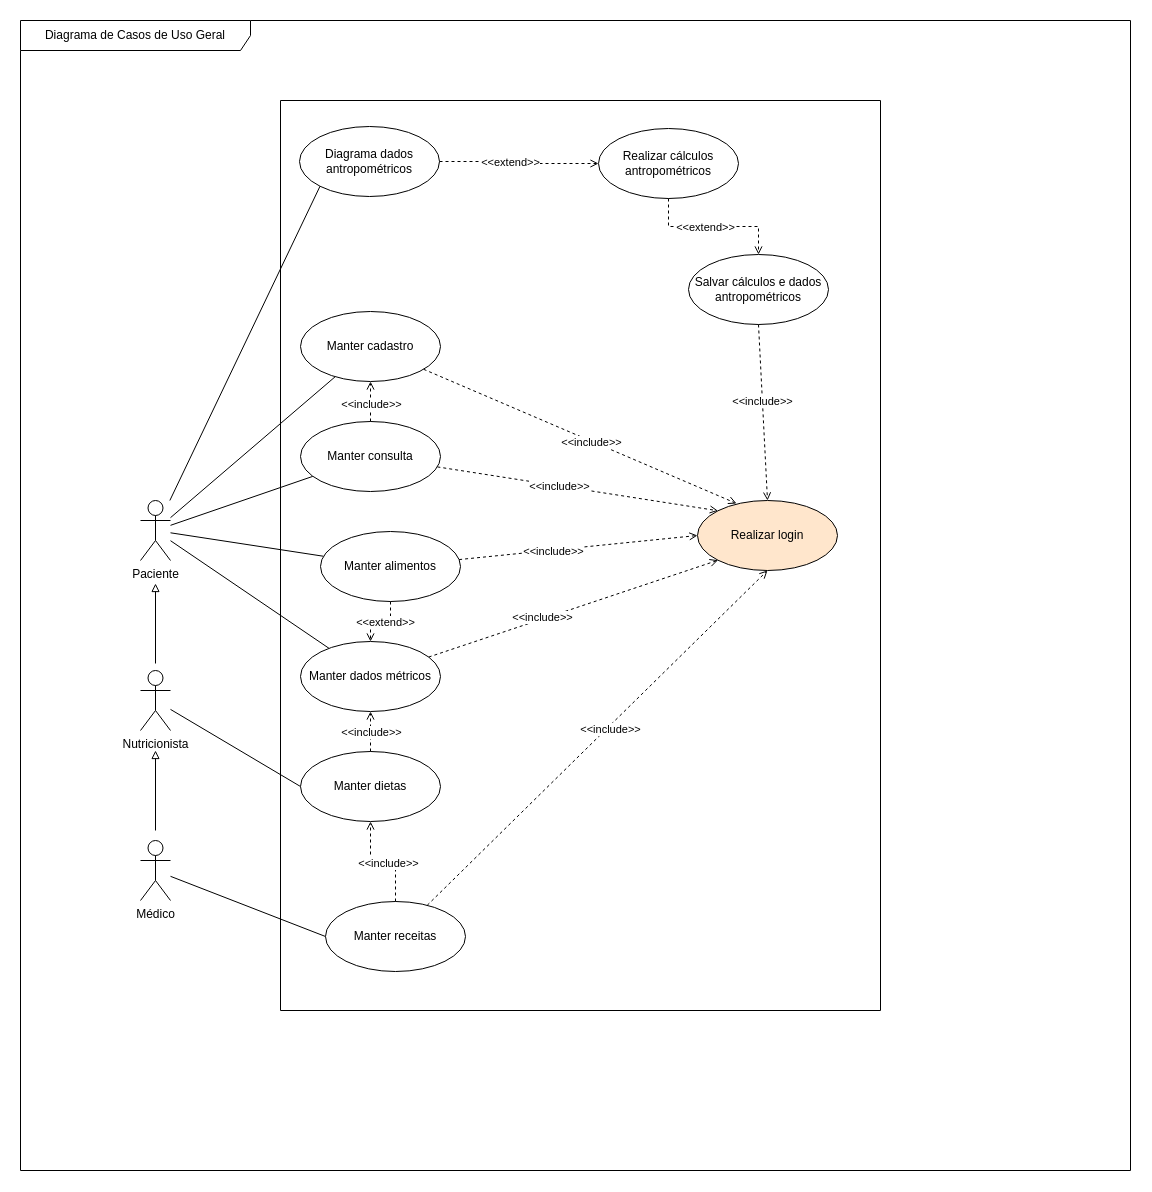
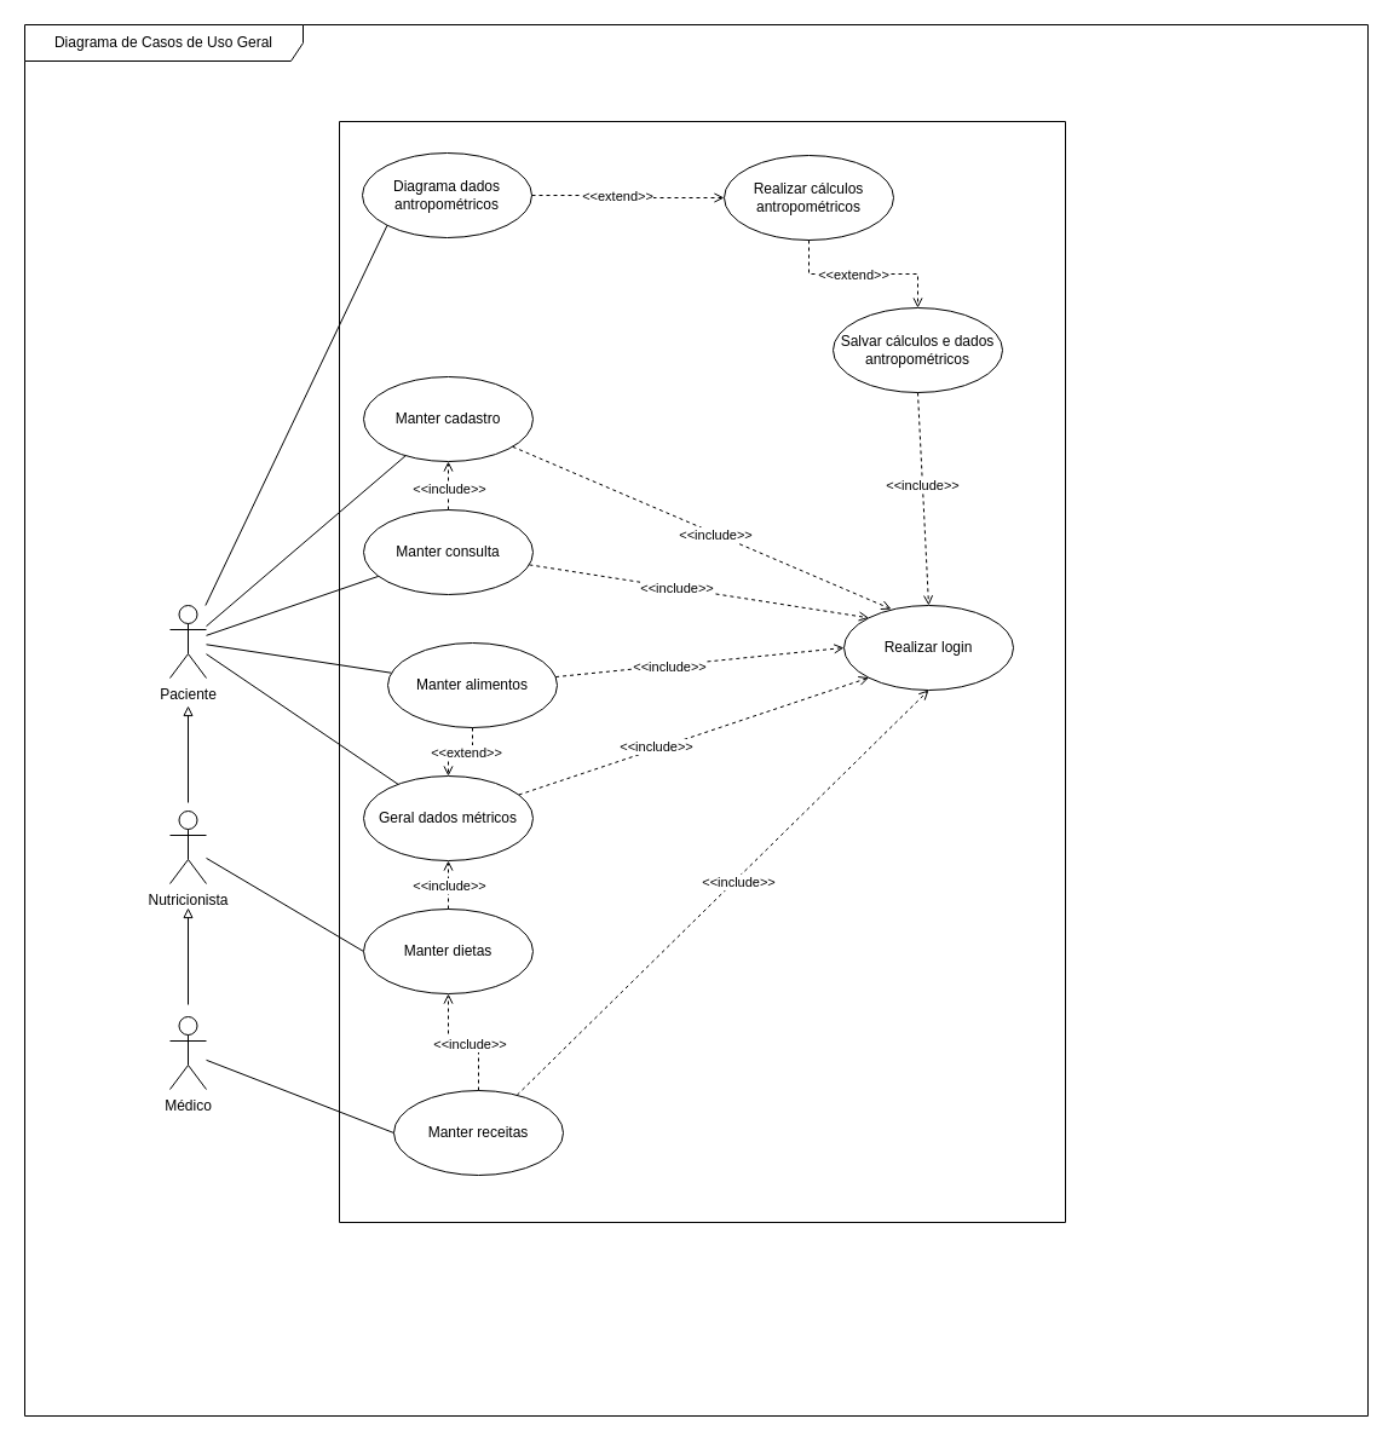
  <mxCell id="0" />
  <mxCell id="1" parent="0" />
  <mxCell id="2" style="rounded=0;orthogonalLoop=1;jettySize=auto;html=1;endArrow=none;startFill=0;" parent="1" source="7" target="16" edge="1"><mxGeometry relative="1" as="geometry" /></mxCell>
  <mxCell id="3" style="rounded=0;orthogonalLoop=1;jettySize=auto;html=1;endArrow=none;startFill=0;" parent="1" source="7" target="19" edge="1"><mxGeometry relative="1" as="geometry" /></mxCell>
  <mxCell id="4" style="rounded=0;orthogonalLoop=1;jettySize=auto;html=1;endArrow=none;startFill=0;" parent="1" source="7" target="20" edge="1"><mxGeometry relative="1" as="geometry" /></mxCell>
  <mxCell id="5" style="rounded=0;orthogonalLoop=1;jettySize=auto;html=1;endArrow=none;startFill=0;" parent="1" source="7" target="15" edge="1"><mxGeometry relative="1" as="geometry" /></mxCell>
  <mxCell id="6" style="rounded=0;orthogonalLoop=1;jettySize=auto;html=1;entryX=0;entryY=1;entryDx=0;entryDy=0;endArrow=none;startFill=0;" parent="1" source="7" target="40" edge="1"><mxGeometry relative="1" as="geometry" /></mxCell>
  <mxCell id="7" value="Paciente" style="shape=umlActor;verticalLabelPosition=bottom;verticalAlign=top;html=1;" parent="1" vertex="1"><mxGeometry x="140" y="500" width="30" height="60" as="geometry" /></mxCell>
  <mxCell id="8" style="rounded=0;orthogonalLoop=1;jettySize=auto;html=1;entryX=0;entryY=0.5;entryDx=0;entryDy=0;endArrow=none;startFill=0;" parent="1" source="9" target="23" edge="1"><mxGeometry relative="1" as="geometry" /></mxCell>
  <mxCell id="9" value="Nutricionista" style="shape=umlActor;verticalLabelPosition=bottom;verticalAlign=top;html=1;" parent="1" vertex="1"><mxGeometry x="140" y="670" width="30" height="60" as="geometry" /></mxCell>
  <mxCell id="10" style="rounded=0;orthogonalLoop=1;jettySize=auto;html=1;entryX=0;entryY=0.5;entryDx=0;entryDy=0;endArrow=none;startFill=0;" parent="1" source="12" target="26" edge="1"><mxGeometry relative="1" as="geometry" /></mxCell>
  <mxCell id="11" value="" style="edgeStyle=orthogonalEdgeStyle;rounded=0;orthogonalLoop=1;jettySize=auto;html=1;endArrow=block;endFill=0;" parent="1" edge="1"><mxGeometry relative="1" as="geometry"><mxPoint x="155" y="830" as="sourcePoint" /><mxPoint x="155" y="750" as="targetPoint" /></mxGeometry></mxCell>
  <mxCell id="12" value="Médico" style="shape=umlActor;verticalLabelPosition=bottom;verticalAlign=top;html=1;" parent="1" vertex="1"><mxGeometry x="140" y="840" width="30" height="60" as="geometry" /></mxCell>
  <mxCell id="13" value="Diagrama de Casos de Uso Geral" style="shape=umlFrame;whiteSpace=wrap;html=1;pointerEvents=0;width=230;height=30;" parent="1" vertex="1"><mxGeometry x="20" y="20" width="1110" height="1150" as="geometry" /></mxCell>
  <mxCell id="14" value="" style="swimlane;startSize=0;" parent="1" vertex="1"><mxGeometry x="280" y="100" width="600" height="910" as="geometry"><mxRectangle x="270" y="-280" width="50" height="40" as="alternateBounds" /></mxGeometry></mxCell>
  <mxCell id="15" value="Manter cadastro" style="ellipse;whiteSpace=wrap;html=1;" parent="14" vertex="1"><mxGeometry x="20" y="211" width="140" height="70" as="geometry" /></mxCell>
  <mxCell id="16" value="Manter consulta" style="ellipse;whiteSpace=wrap;html=1;" parent="14" vertex="1"><mxGeometry x="20" y="321" width="140" height="70" as="geometry" /></mxCell>
  <mxCell id="17" value="" style="edgeStyle=orthogonalEdgeStyle;rounded=0;orthogonalLoop=1;jettySize=auto;html=1;dashed=1;endArrow=open;endFill=0;exitX=0.5;exitY=0;exitDx=0;exitDy=0;" parent="14" source="16" target="15" edge="1"><mxGeometry relative="1" as="geometry" /></mxCell>
  <mxCell id="18" value="&amp;lt;&amp;lt;include&amp;gt;&amp;gt;" style="edgeLabel;html=1;align=center;verticalAlign=middle;resizable=0;points=[];" parent="17" vertex="1" connectable="0"><mxGeometry x="-0.1" relative="1" as="geometry"><mxPoint as="offset" /></mxGeometry></mxCell>
  <mxCell id="19" value="Manter alimentos" style="ellipse;whiteSpace=wrap;html=1;" parent="14" vertex="1"><mxGeometry x="40" y="431" width="140" height="70" as="geometry" /></mxCell>
- <mxCell id="20" value="Manter dados métricos" style="ellipse;whiteSpace=wrap;html=1;" parent="14" vertex="1"><mxGeometry x="20" y="541" width="140" height="70" as="geometry" /></mxCell>
+ <mxCell id="20" value="Geral dados métricos" style="ellipse;whiteSpace=wrap;html=1;" parent="14" vertex="1"><mxGeometry x="20" y="541" width="140" height="70" as="geometry" /></mxCell>
  <mxCell id="21" value="" style="edgeStyle=orthogonalEdgeStyle;rounded=0;orthogonalLoop=1;jettySize=auto;html=1;dashed=1;endArrow=open;endFill=0;" parent="14" source="19" target="20" edge="1"><mxGeometry relative="1" as="geometry" /></mxCell>
  <mxCell id="22" value="&amp;lt;&amp;lt;extend&amp;gt;&amp;gt;" style="edgeLabel;html=1;align=center;verticalAlign=middle;resizable=0;points=[];" parent="21" vertex="1" connectable="0"><mxGeometry x="-0.126" relative="1" as="geometry"><mxPoint as="offset" /></mxGeometry></mxCell>
  <mxCell id="23" value="Manter dietas" style="ellipse;whiteSpace=wrap;html=1;" parent="14" vertex="1"><mxGeometry x="20" y="651" width="140" height="70" as="geometry" /></mxCell>
  <mxCell id="24" value="" style="edgeStyle=orthogonalEdgeStyle;rounded=0;orthogonalLoop=1;jettySize=auto;html=1;endArrow=open;endFill=0;dashed=1;" parent="14" source="23" target="20" edge="1"><mxGeometry relative="1" as="geometry" /></mxCell>
  <mxCell id="25" value="&amp;lt;&amp;lt;include&amp;gt;&amp;gt;" style="edgeLabel;html=1;align=center;verticalAlign=middle;resizable=0;points=[];" parent="24" vertex="1" connectable="0"><mxGeometry x="-0.024" relative="1" as="geometry"><mxPoint as="offset" /></mxGeometry></mxCell>
  <mxCell id="26" value="Manter receitas" style="ellipse;whiteSpace=wrap;html=1;" parent="14" vertex="1"><mxGeometry x="45" y="801" width="140" height="70" as="geometry" /></mxCell>
  <mxCell id="27" value="" style="edgeStyle=orthogonalEdgeStyle;rounded=0;orthogonalLoop=1;jettySize=auto;html=1;endArrow=open;endFill=0;dashed=1;" parent="14" source="26" target="23" edge="1"><mxGeometry relative="1" as="geometry" /></mxCell>
  <mxCell id="28" value="&amp;lt;&amp;lt;include&amp;gt;&amp;gt;" style="edgeLabel;html=1;align=center;verticalAlign=middle;resizable=0;points=[];" parent="27" vertex="1" connectable="0"><mxGeometry x="-0.094" y="1" relative="1" as="geometry"><mxPoint as="offset" /></mxGeometry></mxCell>
- <mxCell id="29" value="Realizar login" style="ellipse;whiteSpace=wrap;html=1;fillColor=#ffe6cc;" parent="14" vertex="1"><mxGeometry x="417" y="400" width="140" height="70" as="geometry" /></mxCell>
+ <mxCell id="29" value="Realizar login" style="ellipse;whiteSpace=wrap;html=1;" parent="14" vertex="1"><mxGeometry x="417" y="400" width="140" height="70" as="geometry" /></mxCell>
  <mxCell id="30" style="rounded=0;orthogonalLoop=1;jettySize=auto;html=1;entryX=0;entryY=0.5;entryDx=0;entryDy=0;dashed=1;endArrow=open;endFill=0;" parent="14" source="19" target="29" edge="1"><mxGeometry relative="1" as="geometry" /></mxCell>
  <mxCell id="31" value="&amp;lt;&amp;lt;include&amp;gt;&amp;gt;" style="edgeLabel;html=1;align=center;verticalAlign=middle;resizable=0;points=[];" parent="30" vertex="1" connectable="0"><mxGeometry x="-0.209" y="-1" relative="1" as="geometry"><mxPoint x="-1" as="offset" /></mxGeometry></mxCell>
  <mxCell id="32" style="rounded=0;orthogonalLoop=1;jettySize=auto;html=1;entryX=0.5;entryY=1;entryDx=0;entryDy=0;dashed=1;endArrow=open;endFill=0;" parent="14" source="26" target="29" edge="1"><mxGeometry relative="1" as="geometry" /></mxCell>
  <mxCell id="33" value="&amp;lt;&amp;lt;include&amp;gt;&amp;gt;" style="edgeLabel;html=1;align=center;verticalAlign=middle;resizable=0;points=[];" parent="32" vertex="1" connectable="0"><mxGeometry x="0.065" y="-2" relative="1" as="geometry"><mxPoint as="offset" /></mxGeometry></mxCell>
  <mxCell id="34" style="rounded=0;orthogonalLoop=1;jettySize=auto;html=1;entryX=0;entryY=1;entryDx=0;entryDy=0;dashed=1;endArrow=open;endFill=0;" parent="14" source="20" target="29" edge="1"><mxGeometry relative="1" as="geometry" /></mxCell>
  <mxCell id="35" value="&amp;lt;&amp;lt;include&amp;gt;&amp;gt;" style="edgeLabel;html=1;align=center;verticalAlign=middle;resizable=0;points=[];" parent="34" vertex="1" connectable="0"><mxGeometry x="-0.21" y="2" relative="1" as="geometry"><mxPoint x="-1" as="offset" /></mxGeometry></mxCell>
  <mxCell id="36" style="rounded=0;orthogonalLoop=1;jettySize=auto;html=1;entryX=0;entryY=0;entryDx=0;entryDy=0;dashed=1;endArrow=open;endFill=0;" parent="14" source="16" target="29" edge="1"><mxGeometry relative="1" as="geometry" /></mxCell>
  <mxCell id="37" value="&amp;lt;&amp;lt;include&amp;gt;&amp;gt;" style="edgeLabel;html=1;align=center;verticalAlign=middle;resizable=0;points=[];" parent="36" vertex="1" connectable="0"><mxGeometry x="-0.142" relative="1" as="geometry"><mxPoint x="1" as="offset" /></mxGeometry></mxCell>
  <mxCell id="38" style="rounded=0;orthogonalLoop=1;jettySize=auto;html=1;entryX=0.279;entryY=0.043;entryDx=0;entryDy=0;endArrow=open;endFill=0;dashed=1;entryPerimeter=0;" parent="14" source="15" target="29" edge="1"><mxGeometry relative="1" as="geometry" /></mxCell>
  <mxCell id="39" value="&amp;lt;&amp;lt;include&amp;gt;&amp;gt;" style="edgeLabel;html=1;align=center;verticalAlign=middle;resizable=0;points=[];" parent="38" vertex="1" connectable="0"><mxGeometry x="0.073" y="-1" relative="1" as="geometry"><mxPoint as="offset" /></mxGeometry></mxCell>
  <mxCell id="40" value="Diagrama dados antropométricos" style="ellipse;whiteSpace=wrap;html=1;" parent="14" vertex="1"><mxGeometry x="19" y="26" width="140" height="70" as="geometry" /></mxCell>
  <mxCell id="41" value="Realizar cálculos antropométricos" style="ellipse;whiteSpace=wrap;html=1;" parent="14" vertex="1"><mxGeometry x="318" y="28" width="140" height="70" as="geometry" /></mxCell>
  <mxCell id="42" value="" style="edgeStyle=orthogonalEdgeStyle;rounded=0;orthogonalLoop=1;jettySize=auto;html=1;dashed=1;endArrow=open;endFill=0;entryX=0;entryY=0.5;entryDx=0;entryDy=0;exitX=1;exitY=0.5;exitDx=0;exitDy=0;" parent="14" source="40" target="41" edge="1"><mxGeometry relative="1" as="geometry"><mxPoint x="100" y="96" as="sourcePoint" /><mxPoint x="100" y="136" as="targetPoint" /></mxGeometry></mxCell>
  <mxCell id="43" value="&amp;lt;&amp;lt;extend&amp;gt;&amp;gt;" style="edgeLabel;html=1;align=center;verticalAlign=middle;resizable=0;points=[];" parent="42" vertex="1" connectable="0"><mxGeometry x="-0.126" relative="1" as="geometry"><mxPoint as="offset" /></mxGeometry></mxCell>
  <mxCell id="44" value="Salvar cálculos e dados antropométricos" style="ellipse;whiteSpace=wrap;html=1;" parent="14" vertex="1"><mxGeometry x="408" y="154" width="140" height="70" as="geometry" /></mxCell>
  <mxCell id="45" value="" style="edgeStyle=orthogonalEdgeStyle;rounded=0;orthogonalLoop=1;jettySize=auto;html=1;dashed=1;endArrow=open;endFill=0;entryX=0.5;entryY=0;entryDx=0;entryDy=0;exitX=0.5;exitY=1;exitDx=0;exitDy=0;" parent="14" source="41" target="44" edge="1"><mxGeometry relative="1" as="geometry"><mxPoint x="169" y="71" as="sourcePoint" /><mxPoint x="328" y="73" as="targetPoint" /></mxGeometry></mxCell>
  <mxCell id="46" value="&amp;lt;&amp;lt;extend&amp;gt;&amp;gt;" style="edgeLabel;html=1;align=center;verticalAlign=middle;resizable=0;points=[];" parent="45" vertex="1" connectable="0"><mxGeometry x="-0.126" relative="1" as="geometry"><mxPoint as="offset" /></mxGeometry></mxCell>
  <mxCell id="47" value="" style="rounded=0;orthogonalLoop=1;jettySize=auto;html=1;dashed=1;endArrow=open;endFill=0;exitX=0.5;exitY=1;exitDx=0;exitDy=0;entryX=0.5;entryY=0;entryDx=0;entryDy=0;" parent="14" source="44" target="29" edge="1"><mxGeometry relative="1" as="geometry"><mxPoint x="398" y="108" as="sourcePoint" /><mxPoint x="398" y="164" as="targetPoint" /></mxGeometry></mxCell>
  <mxCell id="48" value="&amp;lt;&amp;lt;include&lt;span style=&quot;background-color: light-dark(#ffffff, var(--ge-dark-color, #121212)); color: light-dark(rgb(0, 0, 0), rgb(255, 255, 255));&quot;&gt;&amp;gt;&amp;gt;&lt;/span&gt;" style="edgeLabel;html=1;align=center;verticalAlign=middle;resizable=0;points=[];" parent="47" vertex="1" connectable="0"><mxGeometry x="-0.126" relative="1" as="geometry"><mxPoint as="offset" /></mxGeometry></mxCell>
  <mxCell id="49" value="" style="edgeStyle=orthogonalEdgeStyle;rounded=0;orthogonalLoop=1;jettySize=auto;html=1;endArrow=block;endFill=0;" parent="1" edge="1"><mxGeometry relative="1" as="geometry"><mxPoint x="155" y="663" as="sourcePoint" /><mxPoint x="155" y="583" as="targetPoint" /></mxGeometry></mxCell>
